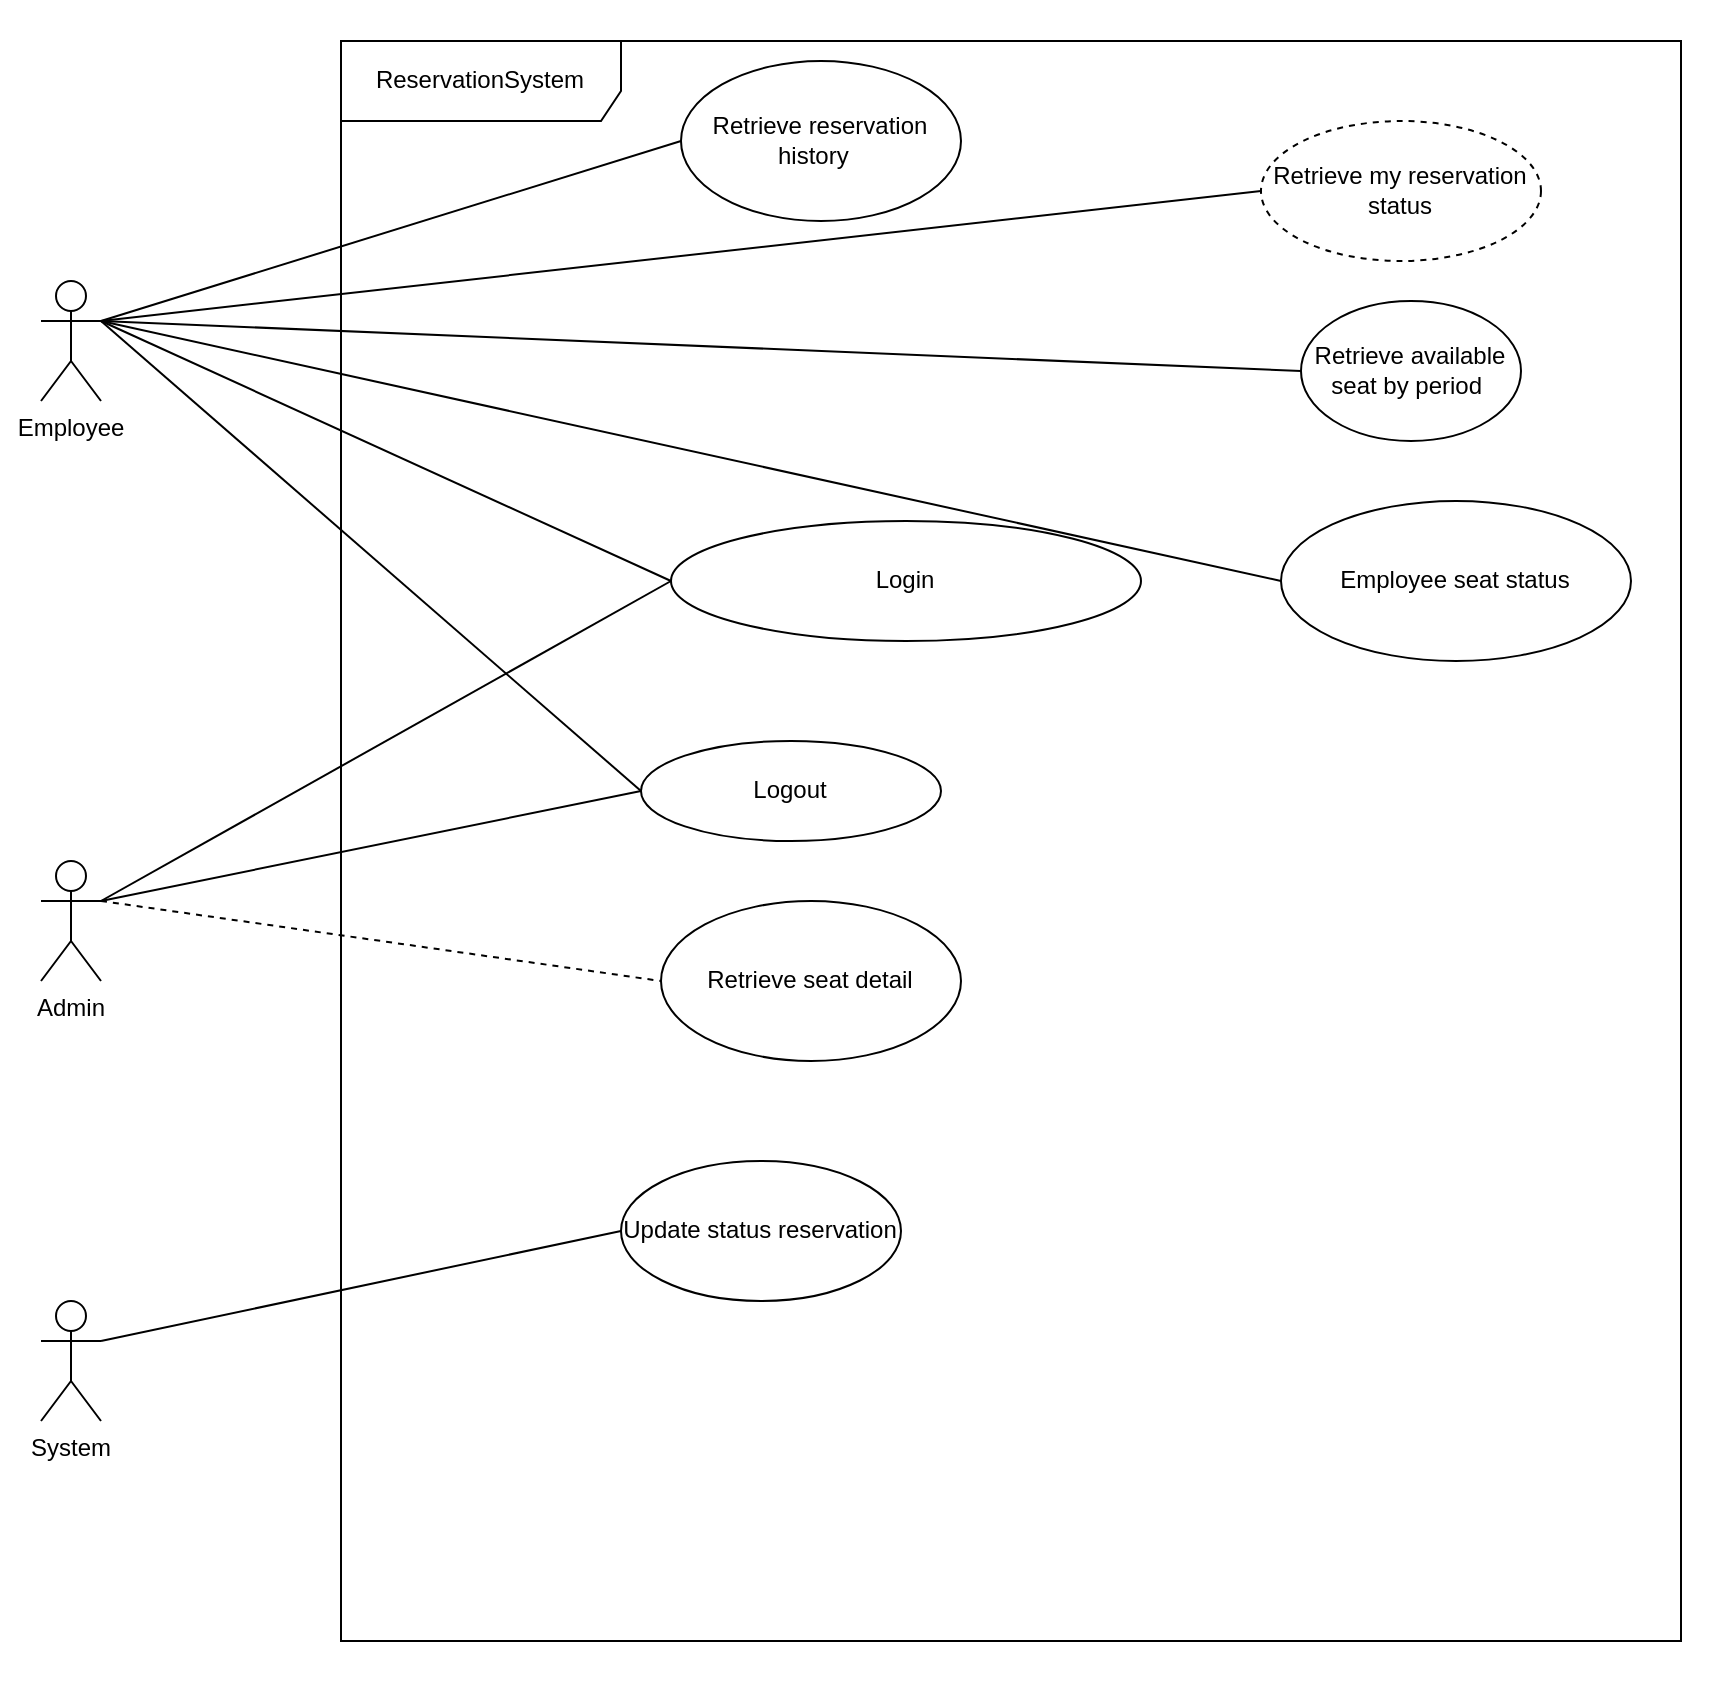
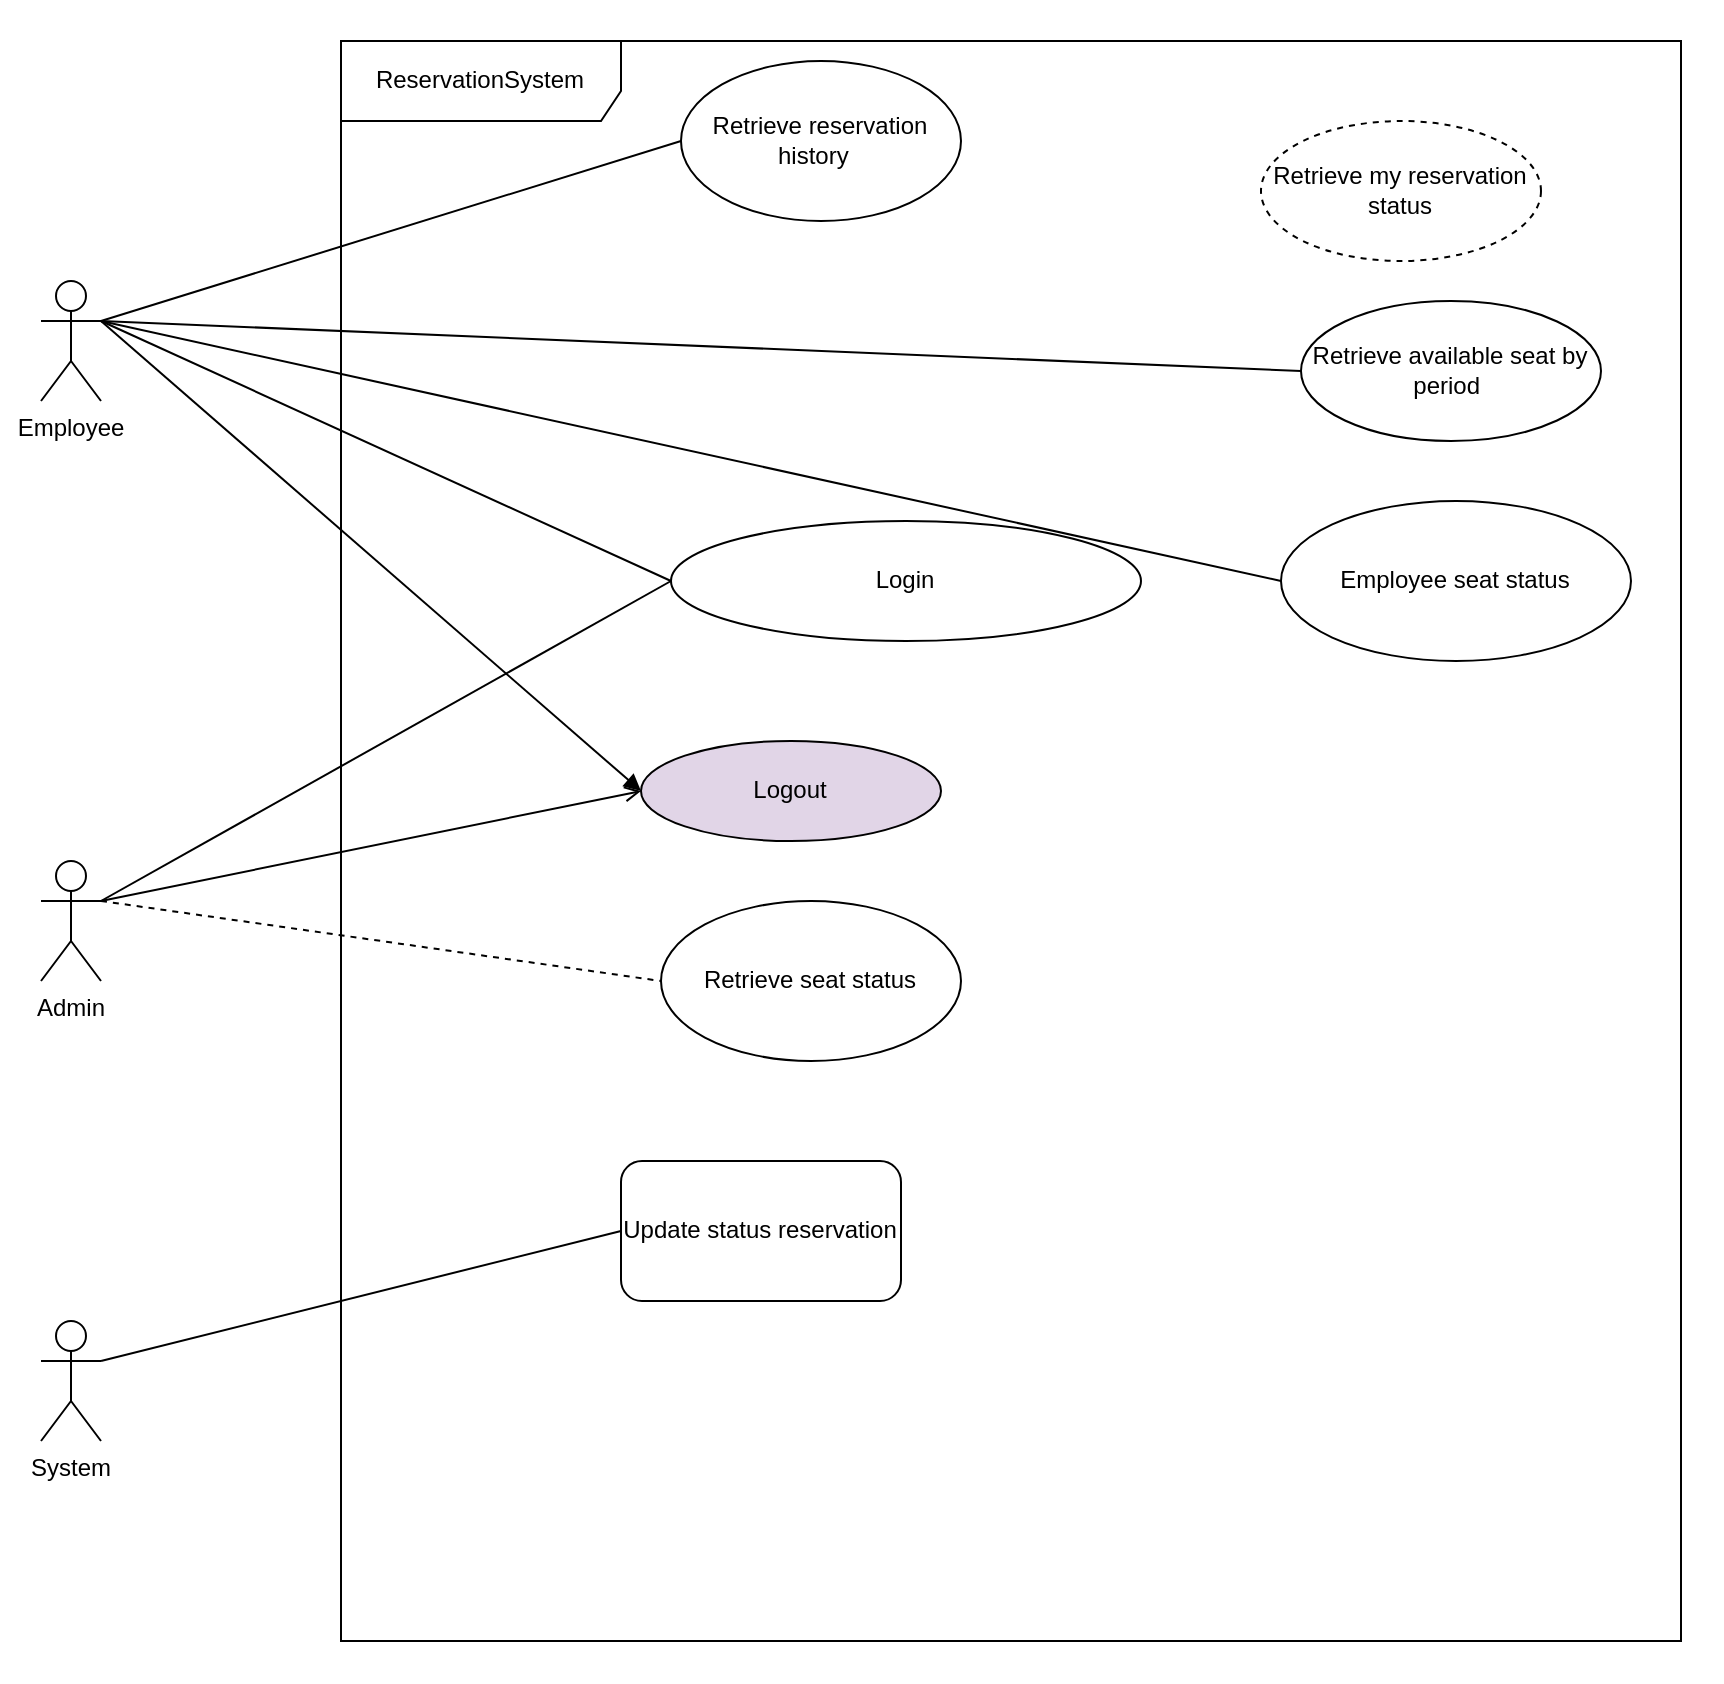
  <mxCell id="0" />
  <mxCell id="1" parent="0" />
  <mxCell id="2" value="Retrieve reservation&lt;div&gt;history&amp;nbsp;&amp;nbsp;&lt;/div&gt;" style="ellipse;whiteSpace=wrap;html=1;" vertex="1" parent="1"><mxGeometry x="340" y="30" width="140" height="80" as="geometry" /></mxCell>
  <mxCell id="3" value="Employee" style="shape=umlActor;verticalLabelPosition=bottom;verticalAlign=top;html=1;" vertex="1" parent="1"><mxGeometry x="20" y="140" width="30" height="60" as="geometry" /></mxCell>
  <mxCell id="4" value="ReservationSystem" style="shape=umlFrame;whiteSpace=wrap;html=1;pointerEvents=0;width=140;height=40;" vertex="1" parent="1"><mxGeometry x="170" y="20" width="670" height="800" as="geometry" /></mxCell>
  <mxCell id="5" value="" style="endArrow=none;html=1;rounded=0;exitX=1;exitY=0.333;exitDx=0;exitDy=0;exitPerimeter=0;entryX=0;entryY=0.5;entryDx=0;entryDy=0;" edge="1" parent="1" source="3" target="2"><mxGeometry width="50" height="50" relative="1" as="geometry"><mxPoint x="90" y="200" as="sourcePoint" /><mxPoint x="410" y="360" as="targetPoint" /></mxGeometry></mxCell>
  <mxCell id="6" value="Retrieve my reservation status" style="ellipse;whiteSpace=wrap;html=1;dashed=1;" vertex="1" parent="1"><mxGeometry x="630" y="60" width="140" height="70" as="geometry" /></mxCell>
- <mxCell id="7" value="" style="endArrow=none;html=1;rounded=0;exitX=1;exitY=0.333;exitDx=0;exitDy=0;exitPerimeter=0;entryX=0;entryY=0.5;entryDx=0;entryDy=0;" edge="1" parent="1" target="6" source="3"><mxGeometry width="50" height="50" relative="1" as="geometry"><mxPoint x="370" y="230" as="sourcePoint" /><mxPoint x="730" y="430" as="targetPoint" /></mxGeometry></mxCell>
- <mxCell id="8" value="Retrieve available seat by period&amp;nbsp;" style="ellipse;whiteSpace=wrap;html=1;" vertex="1" parent="1"><mxGeometry x="650" y="150" width="110" height="70" as="geometry" /></mxCell>
+ <mxCell id="8" value="Retrieve available seat by period&amp;nbsp;" style="ellipse;whiteSpace=wrap;html=1;" vertex="1" parent="1"><mxGeometry x="650" y="150" width="150" height="70" as="geometry" /></mxCell>
  <mxCell id="9" value="" style="endArrow=none;html=1;rounded=0;entryX=0;entryY=0.5;entryDx=0;entryDy=0;" edge="1" parent="1" target="8"><mxGeometry width="50" height="50" relative="1" as="geometry"><mxPoint x="50" y="160" as="sourcePoint" /><mxPoint x="730" y="590" as="targetPoint" /></mxGeometry></mxCell>
  <mxCell id="10" value="Employee seat status" style="ellipse;whiteSpace=wrap;html=1;" vertex="1" parent="1"><mxGeometry x="640" y="250" width="175" height="80" as="geometry" /></mxCell>
  <mxCell id="11" value="" style="endArrow=none;html=1;rounded=0;entryX=0;entryY=0.5;entryDx=0;entryDy=0;" edge="1" parent="1" target="10"><mxGeometry width="50" height="50" relative="1" as="geometry"><mxPoint x="50" y="160" as="sourcePoint" /><mxPoint x="410" y="660" as="targetPoint" /></mxGeometry></mxCell>
  <mxCell id="12" value="Login" style="ellipse;whiteSpace=wrap;html=1;" vertex="1" parent="1"><mxGeometry x="335" y="260" width="235" height="60" as="geometry" /></mxCell>
  <mxCell id="13" value="" style="endArrow=none;html=1;rounded=0;entryX=0;entryY=0.5;entryDx=0;entryDy=0;" edge="1" parent="1" target="12"><mxGeometry width="50" height="50" relative="1" as="geometry"><mxPoint x="50" y="160" as="sourcePoint" /><mxPoint x="410" y="760" as="targetPoint" /></mxGeometry></mxCell>
  <mxCell id="14" value="Admin" style="shape=umlActor;verticalLabelPosition=bottom;verticalAlign=top;html=1;outlineConnect=0;" vertex="1" parent="1"><mxGeometry x="20" y="430" width="30" height="60" as="geometry" /></mxCell>
- <mxCell id="15" value="Logout" style="ellipse;whiteSpace=wrap;html=1;" vertex="1" parent="1"><mxGeometry x="320" y="370" width="150" height="50" as="geometry" /></mxCell>
- <mxCell id="16" value="" style="endArrow=none;html=1;rounded=0;exitX=1;exitY=0.333;exitDx=0;exitDy=0;exitPerimeter=0;entryX=0;entryY=0.5;entryDx=0;entryDy=0;" edge="1" parent="1" target="15" source="3"><mxGeometry width="50" height="50" relative="1" as="geometry"><mxPoint x="350" y="560" as="sourcePoint" /><mxPoint x="710" y="760" as="targetPoint" /></mxGeometry></mxCell>
- <mxCell id="17" value="Retrieve seat detail" style="ellipse;whiteSpace=wrap;html=1;" vertex="1" parent="1"><mxGeometry x="330" y="450" width="150" height="80" as="geometry" /></mxCell>
+ <mxCell id="15" value="Logout" style="ellipse;whiteSpace=wrap;html=1;fillColor=#e1d5e7;" vertex="1" parent="1"><mxGeometry x="320" y="370" width="150" height="50" as="geometry" /></mxCell>
+ <mxCell id="16" value="" style="endArrow=block;html=1;rounded=0;exitX=1;exitY=0.333;exitDx=0;exitDy=0;exitPerimeter=0;entryX=0;entryY=0.5;entryDx=0;entryDy=0;" edge="1" parent="1" target="15" source="3"><mxGeometry width="50" height="50" relative="1" as="geometry"><mxPoint x="350" y="560" as="sourcePoint" /><mxPoint x="710" y="760" as="targetPoint" /></mxGeometry></mxCell>
+ <mxCell id="17" value="Retrieve seat status" style="ellipse;whiteSpace=wrap;html=1;" vertex="1" parent="1"><mxGeometry x="330" y="450" width="150" height="80" as="geometry" /></mxCell>
  <mxCell id="18" value="" style="endArrow=none;html=1;rounded=0;exitX=1;exitY=0.333;exitDx=0;exitDy=0;exitPerimeter=0;entryX=0;entryY=0.5;entryDx=0;entryDy=0;dashed=1;" edge="1" parent="1" target="17" source="14"><mxGeometry width="50" height="50" relative="1" as="geometry"><mxPoint x="80" y="600" as="sourcePoint" /><mxPoint x="440" y="800" as="targetPoint" /></mxGeometry></mxCell>
- <mxCell id="19" value="System" style="shape=umlActor;verticalLabelPosition=bottom;verticalAlign=top;html=1;outlineConnect=0;" vertex="1" parent="1"><mxGeometry x="20" y="650" width="30" height="60" as="geometry" /></mxCell>
- <mxCell id="20" value="Update status reservation" style="ellipse;whiteSpace=wrap;html=1;" vertex="1" parent="1"><mxGeometry x="310" y="580" width="140" height="70" as="geometry" /></mxCell>
+ <mxCell id="19" value="System" style="shape=umlActor;verticalLabelPosition=bottom;verticalAlign=top;html=1;outlineConnect=0;" vertex="1" parent="1"><mxGeometry x="20" y="660" width="30" height="60" as="geometry" /></mxCell>
+ <mxCell id="20" value="Update status reservation" style="whiteSpace=wrap;html=1;rounded=1;" vertex="1" parent="1"><mxGeometry x="310" y="580" width="140" height="70" as="geometry" /></mxCell>
  <mxCell id="21" value="" style="endArrow=none;html=1;rounded=0;exitX=1;exitY=0.333;exitDx=0;exitDy=0;exitPerimeter=0;entryX=0;entryY=0.5;entryDx=0;entryDy=0;" edge="1" parent="1" target="20" source="19"><mxGeometry width="50" height="50" relative="1" as="geometry"><mxPoint x="110" y="710" as="sourcePoint" /><mxPoint x="470" y="910" as="targetPoint" /></mxGeometry></mxCell>
  <mxCell id="22" value="" style="endArrow=none;html=1;rounded=0;entryX=0;entryY=0.5;entryDx=0;entryDy=0;" edge="1" parent="1" target="12"><mxGeometry width="50" height="50" relative="1" as="geometry"><mxPoint x="50" y="450" as="sourcePoint" /><mxPoint x="500" y="570" as="targetPoint" /></mxGeometry></mxCell>
- <mxCell id="23" value="" style="endArrow=none;html=1;rounded=0;entryX=0;entryY=0.5;entryDx=0;entryDy=0;exitX=1;exitY=0.333;exitDx=0;exitDy=0;exitPerimeter=0;" edge="1" parent="1" source="14" target="15"><mxGeometry width="50" height="50" relative="1" as="geometry"><mxPoint x="450" y="620" as="sourcePoint" /><mxPoint x="500" y="570" as="targetPoint" /></mxGeometry></mxCell>
+ <mxCell id="23" value="" style="endArrow=open;html=1;rounded=0;entryX=0;entryY=0.5;entryDx=0;entryDy=0;exitX=1;exitY=0.333;exitDx=0;exitDy=0;exitPerimeter=0;" edge="1" parent="1" source="14" target="15"><mxGeometry width="50" height="50" relative="1" as="geometry"><mxPoint x="450" y="620" as="sourcePoint" /><mxPoint x="500" y="570" as="targetPoint" /></mxGeometry></mxCell>
